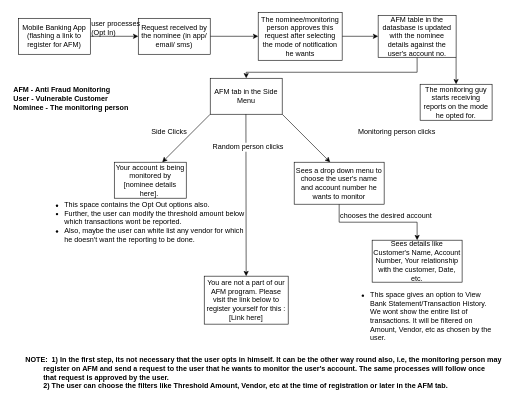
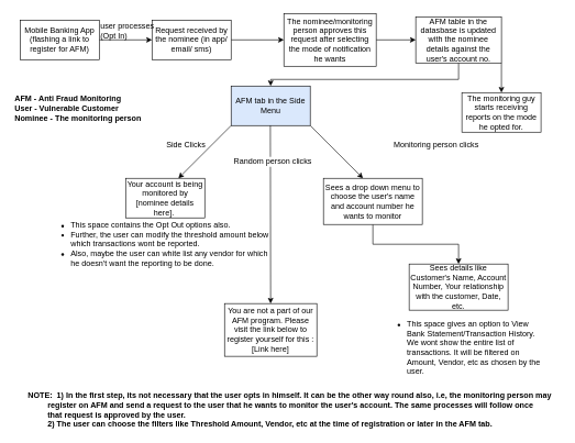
  <mxCell id="0" />
  <mxCell id="1" parent="0" />
  <mxCell id="2" value="" style="edgeStyle=orthogonalEdgeStyle;rounded=0;orthogonalLoop=1;jettySize=auto;html=1;" edge="1" parent="1" source="3" target="5"><mxGeometry relative="1" as="geometry" /></mxCell>
  <mxCell id="3" value="Mobile Banking App&lt;br&gt;(flashing a link to register for AFM)" style="rounded=0;whiteSpace=wrap;html=1;" vertex="1" parent="1"><mxGeometry x="30" y="30" width="120" height="60" as="geometry" /></mxCell>
  <mxCell id="4" value="" style="edgeStyle=orthogonalEdgeStyle;rounded=0;orthogonalLoop=1;jettySize=auto;html=1;" edge="1" parent="1" source="5" target="7"><mxGeometry relative="1" as="geometry" /></mxCell>
  <mxCell id="5" value="Request received by the nominee (in app/ email/ sms)" style="rounded=0;whiteSpace=wrap;html=1;" vertex="1" parent="1"><mxGeometry x="230" y="30" width="120" height="60" as="geometry" /></mxCell>
  <mxCell id="6" value="" style="edgeStyle=orthogonalEdgeStyle;rounded=0;orthogonalLoop=1;jettySize=auto;html=1;" edge="1" parent="1" source="7" target="9"><mxGeometry relative="1" as="geometry" /></mxCell>
  <mxCell id="7" value="The nominee/monitoring person approves this request after selecting the mode of notification he wants" style="rounded=0;whiteSpace=wrap;html=1;" vertex="1" parent="1"><mxGeometry x="430" y="20" width="140" height="80" as="geometry" /></mxCell>
  <mxCell id="8" value="" style="edgeStyle=orthogonalEdgeStyle;rounded=0;orthogonalLoop=1;jettySize=auto;html=1;" edge="1" parent="1" source="9" target="10"><mxGeometry relative="1" as="geometry"><Array as="points"><mxPoint x="695" y="120" /><mxPoint x="410" y="120" /></Array></mxGeometry></mxCell>
  <mxCell id="9" value="AFM table in the datasbase is updated with the nominee details against the user's account no." style="rounded=0;whiteSpace=wrap;html=1;" vertex="1" parent="1"><mxGeometry x="630" y="25" width="130" height="70" as="geometry" /></mxCell>
- <mxCell id="10" value="AFM tab in the Side Menu" style="rounded=0;whiteSpace=wrap;html=1;" vertex="1" parent="1"><mxGeometry x="350" y="130" width="120" height="60" as="geometry" /></mxCell>
+ <mxCell id="10" value="AFM tab in the Side Menu" style="rounded=0;whiteSpace=wrap;html=1;fillColor=#dae8fc;" vertex="1" parent="1"><mxGeometry x="350" y="130" width="120" height="60" as="geometry" /></mxCell>
  <mxCell id="11" value="user processes&lt;br&gt;(Opt In)" style="text;html=1;resizable=0;points=[];autosize=1;align=left;verticalAlign=top;spacingTop=-4;" vertex="1" parent="1"><mxGeometry x="150" y="30" width="90" height="30" as="geometry" /></mxCell>
  <mxCell id="12" value="" style="endArrow=classic;html=1;" edge="1" parent="1"><mxGeometry width="50" height="50" relative="1" as="geometry"><mxPoint x="350" y="190" as="sourcePoint" /><mxPoint x="270" y="270" as="targetPoint" /></mxGeometry></mxCell>
  <mxCell id="13" value="" style="endArrow=classic;html=1;" edge="1" parent="1"><mxGeometry width="50" height="50" relative="1" as="geometry"><mxPoint x="470" y="190" as="sourcePoint" /><mxPoint x="550" y="270" as="targetPoint" /></mxGeometry></mxCell>
  <mxCell id="14" value="Your account is being monitored by&lt;br&gt;[nominee details here].&amp;nbsp;" style="rounded=0;whiteSpace=wrap;html=1;" vertex="1" parent="1"><mxGeometry x="190" y="270" width="120" height="60" as="geometry" /></mxCell>
  <mxCell id="15" value="Side Clicks" style="text;html=1;resizable=0;points=[];autosize=1;align=left;verticalAlign=top;spacingTop=-4;" vertex="1" parent="1"><mxGeometry x="250" y="210" width="80" height="20" as="geometry" /></mxCell>
  <mxCell id="16" value="" style="edgeStyle=orthogonalEdgeStyle;rounded=0;orthogonalLoop=1;jettySize=auto;html=1;" edge="1" parent="1" source="17" target="18"><mxGeometry relative="1" as="geometry" /></mxCell>
  <mxCell id="17" value="Sees a drop down menu to choose the user's name and account number he wants to monitor" style="rounded=0;whiteSpace=wrap;html=1;" vertex="1" parent="1"><mxGeometry x="490" y="270" width="150" height="70" as="geometry" /></mxCell>
  <mxCell id="18" value="Sees details like Customer's Name, Account Number, Your relationship with the customer, Date, etc." style="rounded=0;whiteSpace=wrap;html=1;" vertex="1" parent="1"><mxGeometry x="620" y="400" width="150" height="70" as="geometry" /></mxCell>
  <mxCell id="19" value="Monitoring person clicks" style="text;html=1;resizable=0;points=[];autosize=1;align=left;verticalAlign=top;spacingTop=-4;" vertex="1" parent="1"><mxGeometry x="595" y="210" width="140" height="20" as="geometry" /></mxCell>
  <mxCell id="20" value="&lt;ul&gt;&lt;li&gt;&lt;span style=&quot;text-align: center&quot;&gt;This space contains the Opt Out options also.&lt;/span&gt;&lt;/li&gt;&lt;li&gt;&lt;span style=&quot;text-align: center&quot;&gt;Further, the user can modify the threshold amount below which transactions wont be reported.&lt;/span&gt;&lt;/li&gt;&lt;li&gt;&lt;span style=&quot;text-align: center&quot;&gt;Also, maybe the user can white list&amp;nbsp;any vendor for which he doesn't&amp;nbsp;want the reporting to be done.&lt;/span&gt;&lt;/li&gt;&lt;/ul&gt;" style="text;strokeColor=none;fillColor=none;html=1;whiteSpace=wrap;verticalAlign=middle;overflow=hidden;" vertex="1" parent="1"><mxGeometry x="65" y="305" width="345" height="130" as="geometry" /></mxCell>
  <mxCell id="21" value="&lt;b&gt;AFM - Anti Fraud Monitoring&lt;br&gt;User - Vulnerable Customer&lt;br&gt;Nominee - The monitoring person&lt;br&gt;&lt;/b&gt;" style="text;html=1;resizable=0;points=[];autosize=1;align=left;verticalAlign=top;spacingTop=-4;" vertex="1" parent="1"><mxGeometry x="20" y="140" width="210" height="40" as="geometry" /></mxCell>
- <mxCell id="22" value="chooses the desired account" style="text;html=1;resizable=0;points=[];autosize=1;align=left;verticalAlign=top;spacingTop=-4;" vertex="1" parent="1"><mxGeometry x="565" y="350" width="170" height="20" as="geometry" /></mxCell>
  <mxCell id="23" value="You are not a part of our AFM program. Please visit the link below to register yourself for this :&lt;br&gt;[Link here]" style="rounded=0;whiteSpace=wrap;html=1;" vertex="1" parent="1"><mxGeometry x="340" y="460" width="140" height="80" as="geometry" /></mxCell>
  <mxCell id="24" value="" style="endArrow=classic;html=1;" edge="1" parent="1" target="23"><mxGeometry width="50" height="50" relative="1" as="geometry"><mxPoint x="409.5" y="190" as="sourcePoint" /><mxPoint x="408" y="519" as="targetPoint" /></mxGeometry></mxCell>
  <mxCell id="25" value="Random person clicks" style="text;html=1;resizable=0;points=[];align=center;verticalAlign=middle;labelBackgroundColor=#ffffff;" vertex="1" connectable="0" parent="24"><mxGeometry x="-0.594" y="3" relative="1" as="geometry"><mxPoint as="offset" /></mxGeometry></mxCell>
  <mxCell id="26" value="&lt;ul&gt;&lt;li&gt;This space gives an option to View Bank Statement/Transaction History. We wont show the entire list of transactions. It will be filtered on Amount, Vendor, etc as chosen by the user.&lt;/li&gt;&lt;/ul&gt;" style="text;strokeColor=none;fillColor=none;html=1;whiteSpace=wrap;verticalAlign=middle;overflow=hidden;" vertex="1" parent="1"><mxGeometry x="575" y="470" width="255" height="100" as="geometry" /></mxCell>
  <mxCell id="27" value="&lt;b&gt;NOTE:&amp;nbsp; 1) In the first step, its not necessary that the user opts in himself. It can be the other way round also, i.e, the monitoring person may &lt;br&gt;&amp;nbsp; &amp;nbsp; &amp;nbsp; &amp;nbsp; &amp;nbsp;register on AFM and send a request to the user that he wants to monitor the user's account. The same processes will follow once&lt;br&gt;&amp;nbsp; &amp;nbsp; &amp;nbsp; &amp;nbsp; &amp;nbsp;that request is approved by the user.&lt;br&gt;&amp;nbsp; &amp;nbsp; &amp;nbsp; &amp;nbsp; &amp;nbsp;2) The user can choose the filters like Threshold Amount, Vendor, etc at the time of registration or later in the AFM tab.&lt;br&gt;&lt;/b&gt;" style="text;html=1;resizable=0;points=[];autosize=1;align=left;verticalAlign=top;spacingTop=-4;" vertex="1" parent="1"><mxGeometry x="40" y="590" width="810" height="60" as="geometry" /></mxCell>
  <mxCell id="28" value="" style="endArrow=classic;html=1;exitX=1;exitY=1;exitDx=0;exitDy=0;exitPerimeter=0;" edge="1" parent="1" source="9"><mxGeometry width="50" height="50" relative="1" as="geometry"><mxPoint x="810" y="95" as="sourcePoint" /><mxPoint x="760" y="140" as="targetPoint" /></mxGeometry></mxCell>
  <mxCell id="29" value="The monitoring guy starts receiving reports on the mode he opted for." style="rounded=0;whiteSpace=wrap;html=1;" vertex="1" parent="1"><mxGeometry x="700" y="140" width="120" height="60" as="geometry" /></mxCell>
